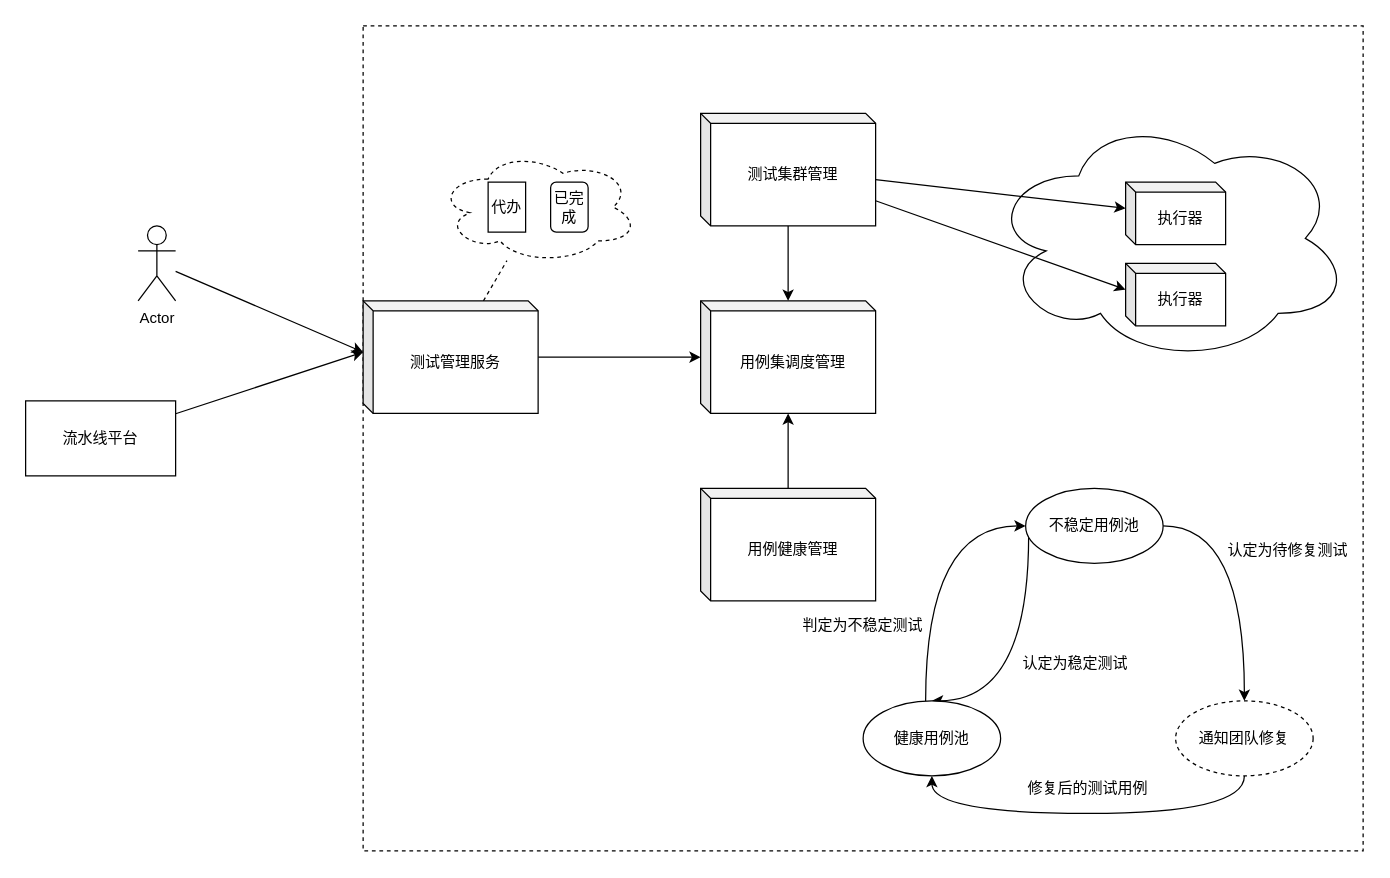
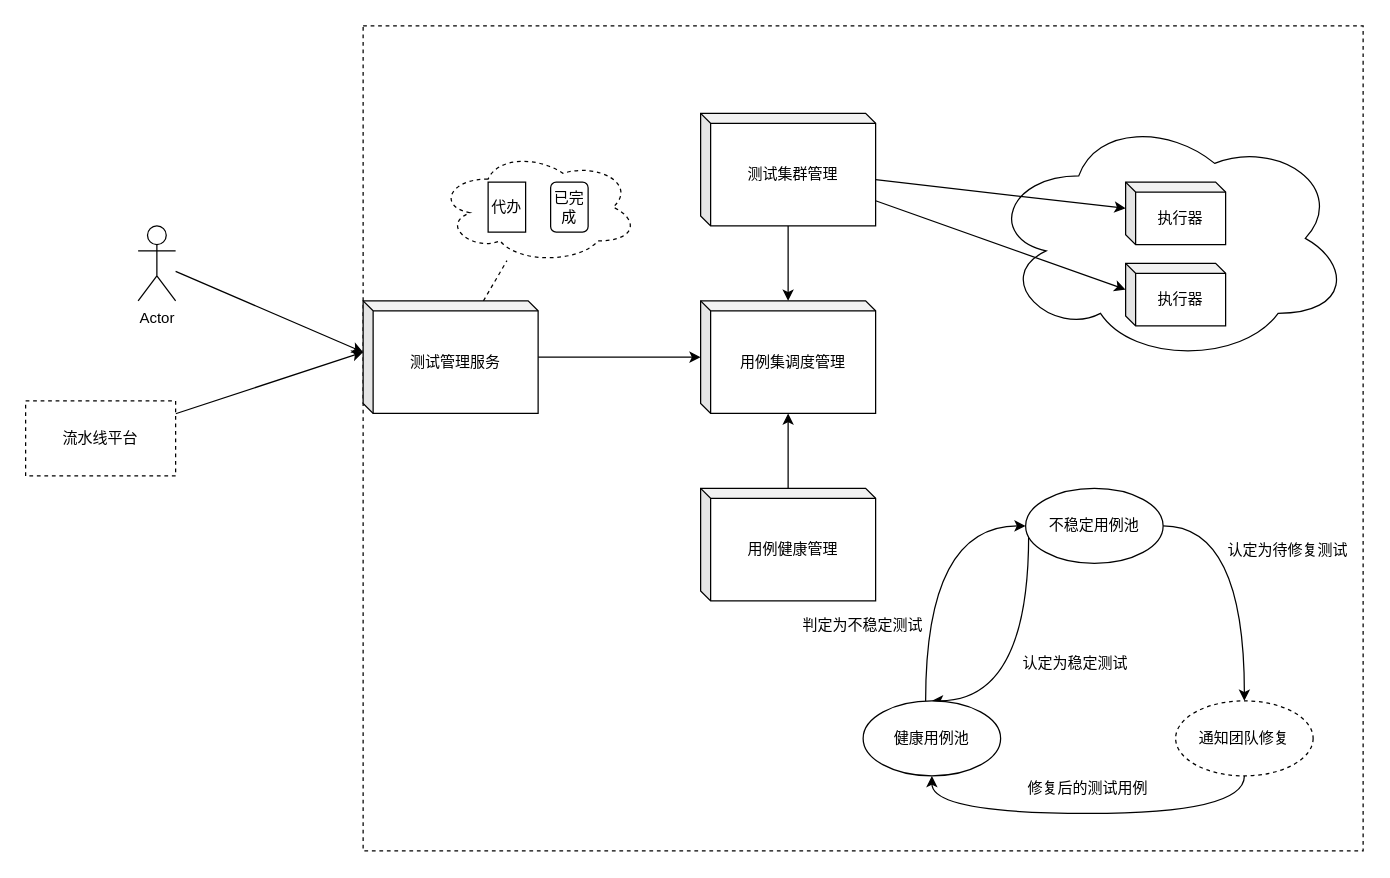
  <mxCell id="0" />
  <mxCell id="1" parent="0" />
  <mxCell id="2" value="" style="rounded=0;whiteSpace=wrap;html=1;dashed=1;" vertex="1" parent="1"><mxGeometry x="290" y="20" width="800" height="660" as="geometry" /></mxCell>
  <mxCell id="3" style="rounded=0;orthogonalLoop=1;jettySize=auto;html=1;entryX=0;entryY=0;entryDx=0;entryDy=41;entryPerimeter=0;" edge="1" parent="1" source="4" target="9"><mxGeometry relative="1" as="geometry" /></mxCell>
  <mxCell id="4" value="Actor" style="shape=umlActor;verticalLabelPosition=bottom;labelBackgroundColor=#ffffff;verticalAlign=top;html=1;outlineConnect=0;" vertex="1" parent="1"><mxGeometry x="110" y="180" width="30" height="60" as="geometry" /></mxCell>
  <mxCell id="5" style="edgeStyle=none;rounded=0;orthogonalLoop=1;jettySize=auto;html=1;entryX=0;entryY=0;entryDx=0;entryDy=41;entryPerimeter=0;" edge="1" parent="1" source="6" target="9"><mxGeometry relative="1" as="geometry" /></mxCell>
- <mxCell id="6" value="流水线平台" style="rounded=0;whiteSpace=wrap;html=1;" vertex="1" parent="1"><mxGeometry x="20" y="320" width="120" height="60" as="geometry" /></mxCell>
+ <mxCell id="6" value="流水线平台" style="rounded=0;whiteSpace=wrap;html=1;dashed=1;" vertex="1" parent="1"><mxGeometry x="20" y="320" width="120" height="60" as="geometry" /></mxCell>
  <mxCell id="7" style="edgeStyle=none;rounded=0;orthogonalLoop=1;jettySize=auto;html=1;endArrow=none;endFill=0;dashed=1;" edge="1" parent="1" source="9" target="10"><mxGeometry relative="1" as="geometry" /></mxCell>
  <mxCell id="8" style="edgeStyle=none;rounded=0;orthogonalLoop=1;jettySize=auto;html=1;endArrow=classic;endFill=1;" edge="1" parent="1" source="9" target="13"><mxGeometry relative="1" as="geometry" /></mxCell>
  <mxCell id="9" value="测试管理服务" style="shape=cube;whiteSpace=wrap;html=1;boundedLbl=1;backgroundOutline=1;darkOpacity=0.05;darkOpacity2=0.1;size=8;" vertex="1" parent="1"><mxGeometry x="290" y="240" width="140" height="90" as="geometry" /></mxCell>
  <mxCell id="10" value="" style="ellipse;shape=cloud;whiteSpace=wrap;html=1;dashed=1;" vertex="1" parent="1"><mxGeometry x="350" y="120" width="160" height="90" as="geometry" /></mxCell>
  <mxCell id="11" value="代办" style="rounded=0;whiteSpace=wrap;html=1;" vertex="1" parent="1"><mxGeometry x="390" y="145" width="30" height="40" as="geometry" /></mxCell>
  <mxCell id="12" value="已完成" style="whiteSpace=wrap;html=1;rounded=1;" vertex="1" parent="1"><mxGeometry x="440" y="145" width="30" height="40" as="geometry" /></mxCell>
  <mxCell id="13" value="用例集调度管理" style="shape=cube;whiteSpace=wrap;html=1;boundedLbl=1;backgroundOutline=1;darkOpacity=0.05;darkOpacity2=0.1;size=8;" vertex="1" parent="1"><mxGeometry x="560" y="240" width="140" height="90" as="geometry" /></mxCell>
  <mxCell id="14" style="edgeStyle=none;rounded=0;orthogonalLoop=1;jettySize=auto;html=1;endArrow=classic;endFill=1;" edge="1" parent="1" source="15" target="13"><mxGeometry relative="1" as="geometry" /></mxCell>
  <mxCell id="15" value="测试集群管理" style="shape=cube;whiteSpace=wrap;html=1;boundedLbl=1;backgroundOutline=1;darkOpacity=0.05;darkOpacity2=0.1;size=8;" vertex="1" parent="1"><mxGeometry x="560" y="90" width="140" height="90" as="geometry" /></mxCell>
  <mxCell id="16" style="edgeStyle=none;rounded=0;orthogonalLoop=1;jettySize=auto;html=1;endArrow=classic;endFill=1;" edge="1" parent="1" source="17" target="13"><mxGeometry relative="1" as="geometry" /></mxCell>
  <mxCell id="17" value="用例健康管理" style="shape=cube;whiteSpace=wrap;html=1;boundedLbl=1;backgroundOutline=1;darkOpacity=0.05;darkOpacity2=0.1;size=8;" vertex="1" parent="1"><mxGeometry x="560" y="390" width="140" height="90" as="geometry" /></mxCell>
  <mxCell id="18" value="" style="ellipse;shape=cloud;whiteSpace=wrap;html=1;" vertex="1" parent="1"><mxGeometry x="790" y="90" width="290" height="200" as="geometry" /></mxCell>
  <mxCell id="19" value="执行器" style="shape=cube;whiteSpace=wrap;html=1;boundedLbl=1;backgroundOutline=1;darkOpacity=0.05;darkOpacity2=0.1;size=8;" vertex="1" parent="1"><mxGeometry x="900" y="145" width="80" height="50" as="geometry" /></mxCell>
  <mxCell id="20" value="执行器" style="shape=cube;whiteSpace=wrap;html=1;boundedLbl=1;backgroundOutline=1;darkOpacity=0.05;darkOpacity2=0.1;size=8;" vertex="1" parent="1"><mxGeometry x="900" y="210" width="80" height="50" as="geometry" /></mxCell>
  <mxCell id="21" style="edgeStyle=none;rounded=0;orthogonalLoop=1;jettySize=auto;html=1;entryX=0;entryY=0;entryDx=0;entryDy=21;entryPerimeter=0;endArrow=classic;endFill=1;" edge="1" parent="1" source="15" target="19"><mxGeometry relative="1" as="geometry" /></mxCell>
  <mxCell id="22" style="edgeStyle=none;rounded=0;orthogonalLoop=1;jettySize=auto;html=1;entryX=0;entryY=0;entryDx=0;entryDy=21;entryPerimeter=0;endArrow=classic;endFill=1;" edge="1" parent="1" source="15" target="20"><mxGeometry relative="1" as="geometry" /></mxCell>
  <mxCell id="23" style="edgeStyle=orthogonalEdgeStyle;curved=1;rounded=0;orthogonalLoop=1;jettySize=auto;html=1;entryX=0.5;entryY=0;entryDx=0;entryDy=0;endArrow=classic;endFill=1;exitX=0.022;exitY=0.627;exitDx=0;exitDy=0;exitPerimeter=0;" edge="1" parent="1" source="25" target="27"><mxGeometry relative="1" as="geometry"><Array as="points"><mxPoint x="822" y="560" /></Array></mxGeometry></mxCell>
  <mxCell id="24" style="edgeStyle=orthogonalEdgeStyle;curved=1;rounded=0;orthogonalLoop=1;jettySize=auto;html=1;endArrow=classic;endFill=1;" edge="1" parent="1" source="25" target="29"><mxGeometry relative="1" as="geometry" /></mxCell>
  <mxCell id="25" value="不稳定用例池" style="ellipse;whiteSpace=wrap;html=1;" vertex="1" parent="1"><mxGeometry x="820" y="390" width="110" height="60" as="geometry" /></mxCell>
  <mxCell id="26" style="edgeStyle=orthogonalEdgeStyle;curved=1;rounded=0;orthogonalLoop=1;jettySize=auto;html=1;endArrow=classic;endFill=1;" edge="1" parent="1" source="27" target="25"><mxGeometry relative="1" as="geometry"><Array as="points"><mxPoint x="740" y="420" /></Array></mxGeometry></mxCell>
  <mxCell id="27" value="健康用例池" style="ellipse;whiteSpace=wrap;html=1;" vertex="1" parent="1"><mxGeometry x="690" y="560" width="110" height="60" as="geometry" /></mxCell>
  <mxCell id="28" style="edgeStyle=orthogonalEdgeStyle;rounded=0;orthogonalLoop=1;jettySize=auto;html=1;endArrow=classic;endFill=1;curved=1;" edge="1" parent="1" source="29" target="27"><mxGeometry relative="1" as="geometry"><Array as="points"><mxPoint x="995" y="650" /><mxPoint x="745" y="650" /></Array></mxGeometry></mxCell>
  <mxCell id="29" value="通知团队修复" style="ellipse;whiteSpace=wrap;html=1;dashed=1;" vertex="1" parent="1"><mxGeometry x="940" y="560" width="110" height="60" as="geometry" /></mxCell>
  <mxCell id="30" value="修复后的测试用例" style="text;html=1;strokeColor=none;fillColor=none;align=center;verticalAlign=middle;whiteSpace=wrap;rounded=0;" vertex="1" parent="1"><mxGeometry x="820" y="610" width="100" height="40" as="geometry" /></mxCell>
  <mxCell id="31" value="认定为待修复测试" style="text;html=1;strokeColor=none;fillColor=none;align=center;verticalAlign=middle;whiteSpace=wrap;rounded=0;" vertex="1" parent="1"><mxGeometry x="980" y="420" width="100" height="40" as="geometry" /></mxCell>
  <mxCell id="32" value="认定为稳定测试" style="text;html=1;strokeColor=none;fillColor=none;align=center;verticalAlign=middle;whiteSpace=wrap;rounded=0;" vertex="1" parent="1"><mxGeometry x="810" y="510" width="100" height="40" as="geometry" /></mxCell>
  <mxCell id="33" value="判定为不稳定测试" style="text;html=1;strokeColor=none;fillColor=none;align=center;verticalAlign=middle;whiteSpace=wrap;rounded=0;" vertex="1" parent="1"><mxGeometry x="640" y="480" width="100" height="40" as="geometry" /></mxCell>
